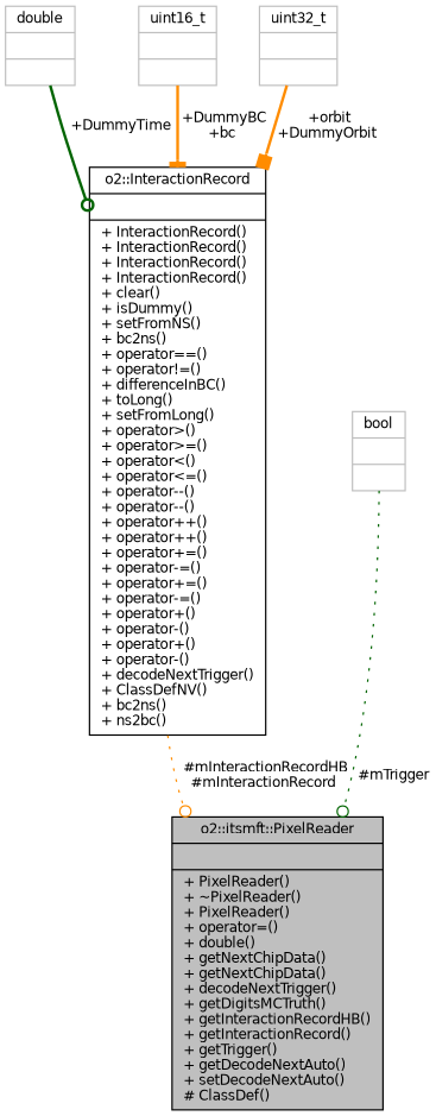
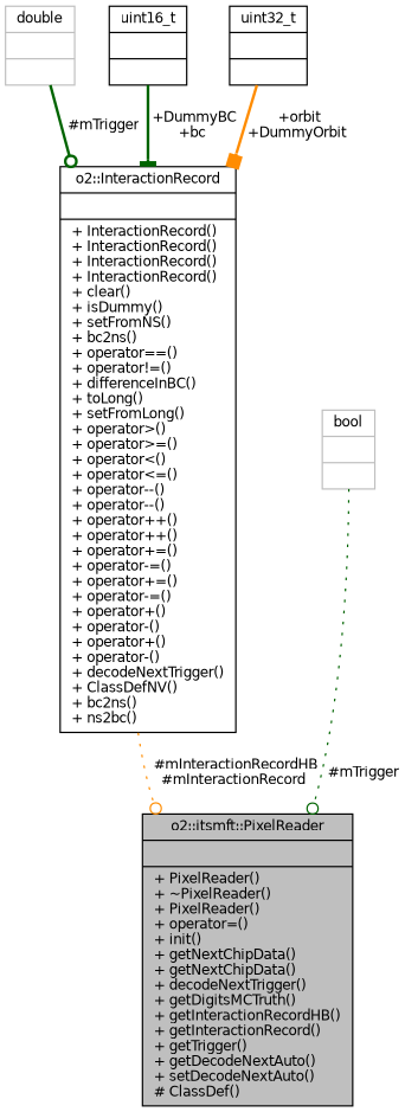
  digraph {
    node [color=black fontname=Helvetica fontsize=10 shape=record]
    edge [arrowhead=odot color=darkorange fontname=Helvetica fontsize=10 labelfontname=Helvetica labelfontsize=10 style=bold]
-   n1 [fillcolor=grey75 fontcolor=black height=0.2 label="{o2::itsmft::PixelReader\n||+ PixelReader()\l+ ~PixelReader()\l+ PixelReader()\l+ operator=()\l+ double()\l+ getNextChipData()\l+ getNextChipData()\l+ decodeNextTrigger()\l+ getDigitsMCTruth()\l+ getInteractionRecordHB()\l+ getInteractionRecord()\l+ getTrigger()\l+ getDecodeNextAuto()\l+ setDecodeNextAuto()\l# ClassDef()\l}" style=filled width=0.4]
+   n1 [fillcolor=grey75 fontcolor=black height=0.2 label="{o2::itsmft::PixelReader\n||+ PixelReader()\l+ ~PixelReader()\l+ PixelReader()\l+ operator=()\l+ init()\l+ getNextChipData()\l+ getNextChipData()\l+ decodeNextTrigger()\l+ getDigitsMCTruth()\l+ getInteractionRecordHB()\l+ getInteractionRecord()\l+ getTrigger()\l+ getDecodeNextAuto()\l+ setDecodeNextAuto()\l# ClassDef()\l}" style=filled width=0.4]
    n2 [height=0.2 label="{o2::InteractionRecord\n||+ InteractionRecord()\l+ InteractionRecord()\l+ InteractionRecord()\l+ InteractionRecord()\l+ clear()\l+ isDummy()\l+ setFromNS()\l+ bc2ns()\l+ operator==()\l+ operator!=()\l+ differenceInBC()\l+ toLong()\l+ setFromLong()\l+ operator\>()\l+ operator\>=()\l+ operator\<()\l+ operator\<=()\l+ operator--()\l+ operator--()\l+ operator++()\l+ operator++()\l+ operator+=()\l+ operator-=()\l+ operator+=()\l+ operator-=()\l+ operator+()\l+ operator-()\l+ operator+()\l+ operator-()\l+ decodeNextTrigger()\l+ ClassDefNV()\l+ bc2ns()\l+ ns2bc()\l}" width=0.4]
    n3 [color=grey75 height=0.2 label="{double\n||}" width=0.4]
-   n4 [color=grey75 height=0.2 label="{uint16_t\n||}" width=0.4]
-   n5 [color=grey75 height=0.2 label="{uint32_t\n||}" width=0.4]
+   n4 [height=0.2 label="{uint16_t\n||}" width=0.4]
+   n5 [height=0.2 label="{uint32_t\n||}" width=0.4]
    n6 [color=grey75 height=0.2 label="{bool\n||}" width=0.4]
    n2 -> n1 [label=" #mInteractionRecordHB\n#mInteractionRecord" style=dotted]
-   n3 -> n2 [color=darkgreen label=" +DummyTime"]
-   n4 -> n2 [arrowhead=tee label=" +DummyBC\n+bc"]
+   n3 -> n2 [color=darkgreen label=" #mTrigger"]
+   n4 -> n2 [arrowhead=tee color=darkgreen label=" +DummyBC\n+bc"]
    n5 -> n2 [arrowhead=box label=" +orbit\n+DummyOrbit"]
    n6 -> n1 [color=darkgreen label=" #mTrigger" style=dotted]
  }
